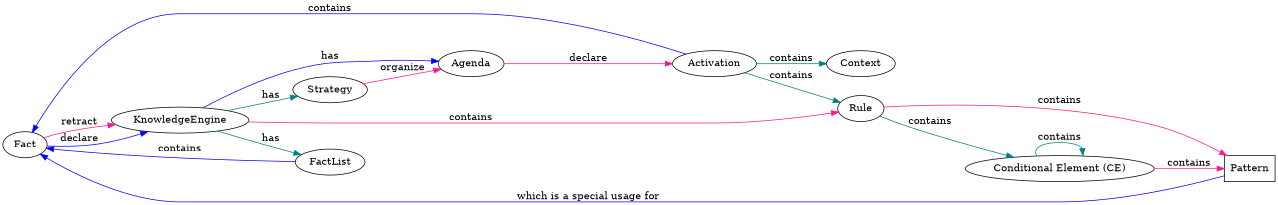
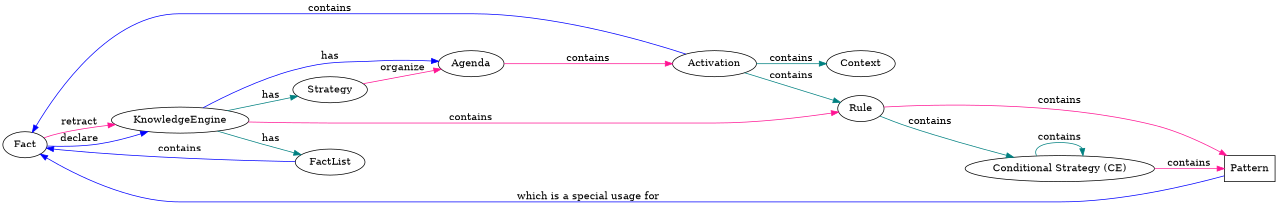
  digraph {
    rankdir=LR
    edge [color=deeppink]
    n1 [label=Fact]
    n2 [label=KnowledgeEngine]
    Rule
    Agenda
    FactList
    Strategy
-   n7 [label="Conditional Element (CE)"]
+   n7 [label="Conditional Strategy (CE)"]
    n8 [label=Pattern shape=box]
    Activation
    Context
    n1 -> n2 [color=blue label=declare]
    n1 -> n2 [label=retract]
    n2 -> Rule [label=contains]
    n2 -> Agenda [color=blue label=has]
    n2 -> FactList [color=teal label=has]
    n2 -> Strategy [color=teal label=has]
    Rule -> n7 [color=teal label=contains]
    Rule -> n8 [label=contains]
-   Agenda -> Activation [label=declare]
+   Agenda -> Activation [label=contains]
    FactList -> n1 [color=blue label=contains]
    Strategy -> Agenda [label=organize]
    n7 -> n7 [color=teal label=contains]
    n7 -> n8 [label=contains]
    n8 -> n1 [color=blue label="which is a special usage for"]
    Activation -> n1 [color=blue label=contains]
    Activation -> Rule [color=teal label=contains]
    Activation -> Context [color=teal label=contains]
  }
